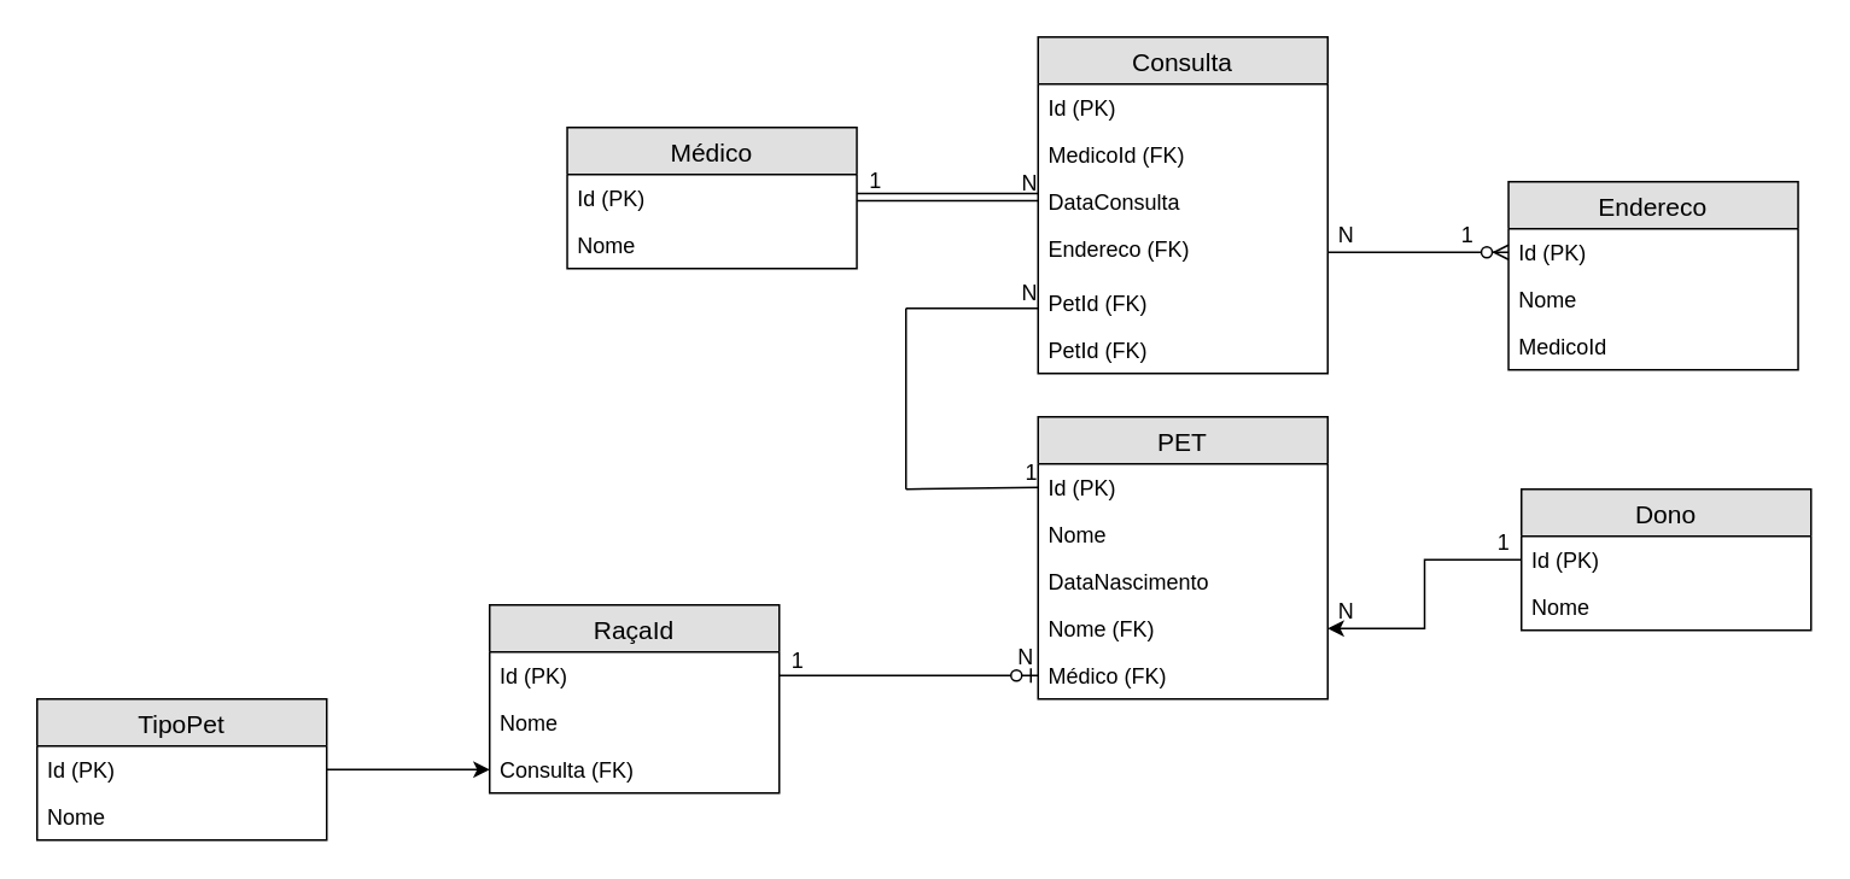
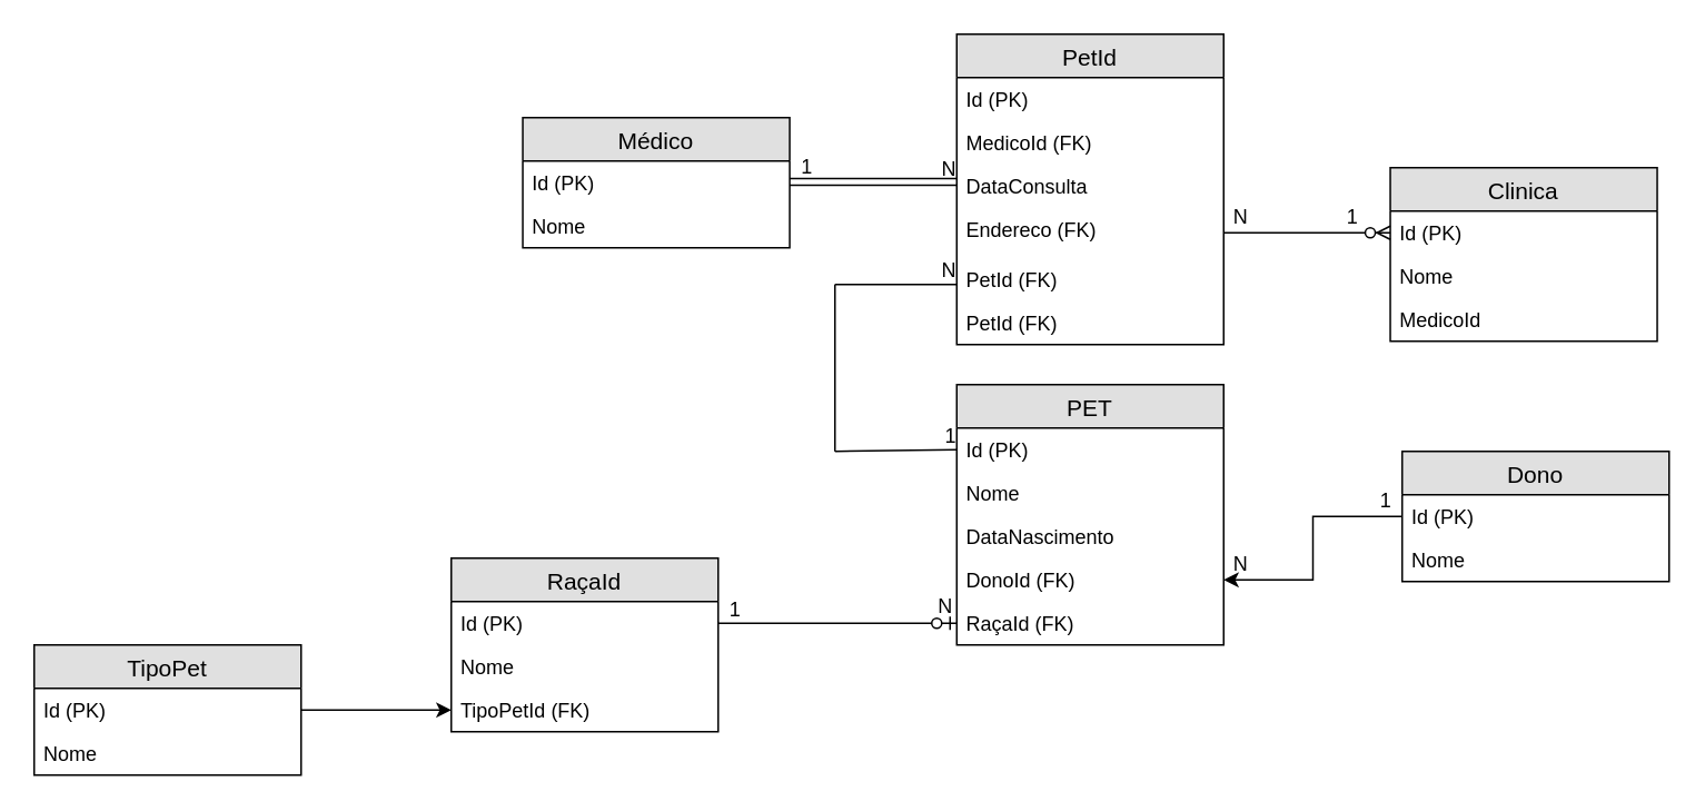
  <mxCell id="0" />
  <mxCell id="1" parent="0" />
- <mxCell id="2" value="Consulta" style="swimlane;fontStyle=0;childLayout=stackLayout;horizontal=1;startSize=26;fillColor=#e0e0e0;horizontalStack=0;resizeParent=1;resizeParentMax=0;resizeLast=0;collapsible=1;marginBottom=0;swimlaneFillColor=#ffffff;align=center;fontSize=14;" vertex="1" parent="1"><mxGeometry x="573" y="20" width="160" height="186" as="geometry" /></mxCell>
+ <mxCell id="2" value="PetId" style="swimlane;fontStyle=0;childLayout=stackLayout;horizontal=1;startSize=26;fillColor=#e0e0e0;horizontalStack=0;resizeParent=1;resizeParentMax=0;resizeLast=0;collapsible=1;marginBottom=0;swimlaneFillColor=#ffffff;align=center;fontSize=14;" vertex="1" parent="1"><mxGeometry x="573" y="20" width="160" height="186" as="geometry" /></mxCell>
  <mxCell id="3" value="Id (PK)" style="text;strokeColor=none;fillColor=none;spacingLeft=4;spacingRight=4;overflow=hidden;rotatable=0;points=[[0,0.5],[1,0.5]];portConstraint=eastwest;fontSize=12;" vertex="1" parent="2"><mxGeometry y="26" width="160" height="26" as="geometry" /></mxCell>
  <mxCell id="4" value="MedicoId (FK)" style="text;strokeColor=none;fillColor=none;spacingLeft=4;spacingRight=4;overflow=hidden;rotatable=0;points=[[0,0.5],[1,0.5]];portConstraint=eastwest;fontSize=12;" vertex="1" parent="2"><mxGeometry y="52" width="160" height="26" as="geometry" /></mxCell>
  <mxCell id="5" value="DataConsulta&#10;" style="text;strokeColor=none;fillColor=none;spacingLeft=4;spacingRight=4;overflow=hidden;rotatable=0;points=[[0,0.5],[1,0.5]];portConstraint=eastwest;fontSize=12;" vertex="1" parent="2"><mxGeometry y="78" width="160" height="26" as="geometry" /></mxCell>
  <mxCell id="6" value="Endereco (FK)" style="text;strokeColor=none;fillColor=none;spacingLeft=4;spacingRight=4;overflow=hidden;rotatable=0;points=[[0,0.5],[1,0.5]];portConstraint=eastwest;fontSize=12;" vertex="1" parent="2"><mxGeometry y="104" width="160" height="30" as="geometry" /></mxCell>
  <mxCell id="7" value="PetId (FK)" style="text;strokeColor=none;fillColor=none;spacingLeft=4;spacingRight=4;overflow=hidden;rotatable=0;points=[[0,0.5],[1,0.5]];portConstraint=eastwest;fontSize=12;" vertex="1" parent="2"><mxGeometry y="134" width="160" height="26" as="geometry" /></mxCell>
  <mxCell id="8" value="PetId (FK)" style="text;strokeColor=none;fillColor=none;spacingLeft=4;spacingRight=4;overflow=hidden;rotatable=0;points=[[0,0.5],[1,0.5]];portConstraint=eastwest;fontSize=12;" vertex="1" parent="2"><mxGeometry y="160" width="160" height="26" as="geometry" /></mxCell>
  <mxCell id="9" value="TipoPet" style="swimlane;fontStyle=0;childLayout=stackLayout;horizontal=1;startSize=26;fillColor=#e0e0e0;horizontalStack=0;resizeParent=1;resizeParentMax=0;resizeLast=0;collapsible=1;marginBottom=0;swimlaneFillColor=#ffffff;align=center;fontSize=14;" vertex="1" parent="1"><mxGeometry x="20" y="386" width="160" height="78" as="geometry" /></mxCell>
  <mxCell id="10" value="Id (PK)" style="text;strokeColor=none;fillColor=none;spacingLeft=4;spacingRight=4;overflow=hidden;rotatable=0;points=[[0,0.5],[1,0.5]];portConstraint=eastwest;fontSize=12;" vertex="1" parent="9"><mxGeometry y="26" width="160" height="26" as="geometry" /></mxCell>
  <mxCell id="11" value="Nome" style="text;strokeColor=none;fillColor=none;spacingLeft=4;spacingRight=4;overflow=hidden;rotatable=0;points=[[0,0.5],[1,0.5]];portConstraint=eastwest;fontSize=12;" vertex="1" parent="9"><mxGeometry y="52" width="160" height="26" as="geometry" /></mxCell>
  <mxCell id="12" value="PET" style="swimlane;fontStyle=0;childLayout=stackLayout;horizontal=1;startSize=26;fillColor=#e0e0e0;horizontalStack=0;resizeParent=1;resizeParentMax=0;resizeLast=0;collapsible=1;marginBottom=0;swimlaneFillColor=#ffffff;align=center;fontSize=14;" vertex="1" parent="1"><mxGeometry x="573" y="230" width="160" height="156" as="geometry" /></mxCell>
  <mxCell id="13" value="Id (PK)" style="text;strokeColor=none;fillColor=none;spacingLeft=4;spacingRight=4;overflow=hidden;rotatable=0;points=[[0,0.5],[1,0.5]];portConstraint=eastwest;fontSize=12;" vertex="1" parent="12"><mxGeometry y="26" width="160" height="26" as="geometry" /></mxCell>
  <mxCell id="14" value="Nome" style="text;strokeColor=none;fillColor=none;spacingLeft=4;spacingRight=4;overflow=hidden;rotatable=0;points=[[0,0.5],[1,0.5]];portConstraint=eastwest;fontSize=12;" vertex="1" parent="12"><mxGeometry y="52" width="160" height="26" as="geometry" /></mxCell>
  <mxCell id="15" value="DataNascimento" style="text;strokeColor=none;fillColor=none;spacingLeft=4;spacingRight=4;overflow=hidden;rotatable=0;points=[[0,0.5],[1,0.5]];portConstraint=eastwest;fontSize=12;" vertex="1" parent="12"><mxGeometry y="78" width="160" height="26" as="geometry" /></mxCell>
- <mxCell id="16" value="Nome (FK)" style="text;strokeColor=none;fillColor=none;spacingLeft=4;spacingRight=4;overflow=hidden;rotatable=0;points=[[0,0.5],[1,0.5]];portConstraint=eastwest;fontSize=12;" vertex="1" parent="12"><mxGeometry y="104" width="160" height="26" as="geometry" /></mxCell>
- <mxCell id="17" value="Médico (FK)" style="text;strokeColor=none;fillColor=none;spacingLeft=4;spacingRight=4;overflow=hidden;rotatable=0;points=[[0,0.5],[1,0.5]];portConstraint=eastwest;fontSize=12;" vertex="1" parent="12"><mxGeometry y="130" width="160" height="26" as="geometry" /></mxCell>
+ <mxCell id="16" value="DonoId (FK)" style="text;strokeColor=none;fillColor=none;spacingLeft=4;spacingRight=4;overflow=hidden;rotatable=0;points=[[0,0.5],[1,0.5]];portConstraint=eastwest;fontSize=12;" vertex="1" parent="12"><mxGeometry y="104" width="160" height="26" as="geometry" /></mxCell>
+ <mxCell id="17" value="RaçaId (FK)" style="text;strokeColor=none;fillColor=none;spacingLeft=4;spacingRight=4;overflow=hidden;rotatable=0;points=[[0,0.5],[1,0.5]];portConstraint=eastwest;fontSize=12;" vertex="1" parent="12"><mxGeometry y="130" width="160" height="26" as="geometry" /></mxCell>
  <mxCell id="18" value="Dono" style="swimlane;fontStyle=0;childLayout=stackLayout;horizontal=1;startSize=26;fillColor=#e0e0e0;horizontalStack=0;resizeParent=1;resizeParentMax=0;resizeLast=0;collapsible=1;marginBottom=0;swimlaneFillColor=#ffffff;align=center;fontSize=14;" vertex="1" parent="1"><mxGeometry x="840" y="270" width="160" height="78" as="geometry" /></mxCell>
  <mxCell id="19" value="Id (PK)" style="text;strokeColor=none;fillColor=none;spacingLeft=4;spacingRight=4;overflow=hidden;rotatable=0;points=[[0,0.5],[1,0.5]];portConstraint=eastwest;fontSize=12;" vertex="1" parent="18"><mxGeometry y="26" width="160" height="26" as="geometry" /></mxCell>
  <mxCell id="20" value="Nome" style="text;strokeColor=none;fillColor=none;spacingLeft=4;spacingRight=4;overflow=hidden;rotatable=0;points=[[0,0.5],[1,0.5]];portConstraint=eastwest;fontSize=12;" vertex="1" parent="18"><mxGeometry y="52" width="160" height="26" as="geometry" /></mxCell>
  <mxCell id="21" value="RaçaId" style="swimlane;fontStyle=0;childLayout=stackLayout;horizontal=1;startSize=26;fillColor=#e0e0e0;horizontalStack=0;resizeParent=1;resizeParentMax=0;resizeLast=0;collapsible=1;marginBottom=0;swimlaneFillColor=#ffffff;align=center;fontSize=14;" vertex="1" parent="1"><mxGeometry x="270" y="334" width="160" height="104" as="geometry" /></mxCell>
  <mxCell id="22" value="Id (PK)" style="text;strokeColor=none;fillColor=none;spacingLeft=4;spacingRight=4;overflow=hidden;rotatable=0;points=[[0,0.5],[1,0.5]];portConstraint=eastwest;fontSize=12;" vertex="1" parent="21"><mxGeometry y="26" width="160" height="26" as="geometry" /></mxCell>
  <mxCell id="23" value="Nome" style="text;strokeColor=none;fillColor=none;spacingLeft=4;spacingRight=4;overflow=hidden;rotatable=0;points=[[0,0.5],[1,0.5]];portConstraint=eastwest;fontSize=12;" vertex="1" parent="21"><mxGeometry y="52" width="160" height="26" as="geometry" /></mxCell>
- <mxCell id="24" value="Consulta (FK)" style="text;strokeColor=none;fillColor=none;spacingLeft=4;spacingRight=4;overflow=hidden;rotatable=0;points=[[0,0.5],[1,0.5]];portConstraint=eastwest;fontSize=12;" vertex="1" parent="21"><mxGeometry y="78" width="160" height="26" as="geometry" /></mxCell>
+ <mxCell id="24" value="TipoPetId (FK)" style="text;strokeColor=none;fillColor=none;spacingLeft=4;spacingRight=4;overflow=hidden;rotatable=0;points=[[0,0.5],[1,0.5]];portConstraint=eastwest;fontSize=12;" vertex="1" parent="21"><mxGeometry y="78" width="160" height="26" as="geometry" /></mxCell>
  <mxCell id="25" value="Médico" style="swimlane;fontStyle=0;childLayout=stackLayout;horizontal=1;startSize=26;fillColor=#e0e0e0;horizontalStack=0;resizeParent=1;resizeParentMax=0;resizeLast=0;collapsible=1;marginBottom=0;swimlaneFillColor=#ffffff;align=center;fontSize=14;" vertex="1" parent="1"><mxGeometry x="312.86" y="70" width="160" height="78" as="geometry" /></mxCell>
  <mxCell id="26" value="Id (PK)" style="text;strokeColor=none;fillColor=none;spacingLeft=4;spacingRight=4;overflow=hidden;rotatable=0;points=[[0,0.5],[1,0.5]];portConstraint=eastwest;fontSize=12;" vertex="1" parent="25"><mxGeometry y="26" width="160" height="26" as="geometry" /></mxCell>
  <mxCell id="27" value="Nome" style="text;strokeColor=none;fillColor=none;spacingLeft=4;spacingRight=4;overflow=hidden;rotatable=0;points=[[0,0.5],[1,0.5]];portConstraint=eastwest;fontSize=12;" vertex="1" parent="25"><mxGeometry y="52" width="160" height="26" as="geometry" /></mxCell>
- <mxCell id="28" value="Endereco" style="swimlane;fontStyle=0;childLayout=stackLayout;horizontal=1;startSize=26;fillColor=#e0e0e0;horizontalStack=0;resizeParent=1;resizeParentMax=0;resizeLast=0;collapsible=1;marginBottom=0;swimlaneFillColor=#ffffff;align=center;fontSize=14;" vertex="1" parent="1"><mxGeometry x="832.86" y="100" width="160" height="104" as="geometry" /></mxCell>
+ <mxCell id="28" value="Clinica" style="swimlane;fontStyle=0;childLayout=stackLayout;horizontal=1;startSize=26;fillColor=#e0e0e0;horizontalStack=0;resizeParent=1;resizeParentMax=0;resizeLast=0;collapsible=1;marginBottom=0;swimlaneFillColor=#ffffff;align=center;fontSize=14;" vertex="1" parent="1"><mxGeometry x="832.86" y="100" width="160" height="104" as="geometry" /></mxCell>
  <mxCell id="29" value="Id (PK)" style="text;strokeColor=none;fillColor=none;spacingLeft=4;spacingRight=4;overflow=hidden;rotatable=0;points=[[0,0.5],[1,0.5]];portConstraint=eastwest;fontSize=12;" vertex="1" parent="28"><mxGeometry y="26" width="160" height="26" as="geometry" /></mxCell>
  <mxCell id="30" value="Nome" style="text;strokeColor=none;fillColor=none;spacingLeft=4;spacingRight=4;overflow=hidden;rotatable=0;points=[[0,0.5],[1,0.5]];portConstraint=eastwest;fontSize=12;" vertex="1" parent="28"><mxGeometry y="52" width="160" height="26" as="geometry" /></mxCell>
  <mxCell id="31" value="MedicoId" style="text;strokeColor=none;fillColor=none;spacingLeft=4;spacingRight=4;overflow=hidden;rotatable=0;points=[[0,0.5],[1,0.5]];portConstraint=eastwest;fontSize=12;" vertex="1" parent="28"><mxGeometry y="78" width="160" height="26" as="geometry" /></mxCell>
  <mxCell id="32" value="" style="edgeStyle=entityRelationEdgeStyle;fontSize=12;html=1;endArrow=ERzeroToOne;endFill=1;exitX=1;exitY=0.5;exitDx=0;exitDy=0;entryX=0;entryY=0.5;entryDx=0;entryDy=0;" edge="1" parent="1" source="22" target="17"><mxGeometry width="100" height="100" relative="1" as="geometry"><mxPoint x="180" y="530" as="sourcePoint" /><mxPoint x="570" y="330" as="targetPoint" /></mxGeometry></mxCell>
  <mxCell id="33" value="" style="shape=link;html=1;rounded=0;" edge="1" parent="1"><mxGeometry relative="1" as="geometry"><mxPoint x="472.86" y="108.5" as="sourcePoint" /><mxPoint x="572.86" y="108.5" as="targetPoint" /></mxGeometry></mxCell>
  <mxCell id="34" value="N" style="resizable=0;html=1;align=right;verticalAlign=bottom;" connectable="0" vertex="1" parent="33"><mxGeometry x="1" relative="1" as="geometry" /></mxCell>
  <mxCell id="35" value="1" style="text;html=1;align=center;verticalAlign=middle;resizable=0;points=[];autosize=1;" vertex="1" parent="1"><mxGeometry x="472.86" y="90" width="20" height="20" as="geometry" /></mxCell>
  <mxCell id="36" value="" style="edgeStyle=entityRelationEdgeStyle;fontSize=12;html=1;endArrow=ERzeroToMany;endFill=1;entryX=0;entryY=0.5;entryDx=0;entryDy=0;exitX=1;exitY=0.5;exitDx=0;exitDy=0;" edge="1" parent="1" source="6" target="29"><mxGeometry width="100" height="100" relative="1" as="geometry"><mxPoint x="780" y="110" as="sourcePoint" /><mxPoint x="880" y="10" as="targetPoint" /></mxGeometry></mxCell>
  <mxCell id="37" value="" style="endArrow=none;html=1;rounded=0;" edge="1" parent="1"><mxGeometry relative="1" as="geometry"><mxPoint x="500" y="170" as="sourcePoint" /><mxPoint x="572.86" y="170" as="targetPoint" /></mxGeometry></mxCell>
  <mxCell id="38" value="N" style="resizable=0;html=1;align=right;verticalAlign=bottom;" connectable="0" vertex="1" parent="37"><mxGeometry x="1" relative="1" as="geometry" /></mxCell>
  <mxCell id="39" value="" style="endArrow=none;html=1;rounded=0;" edge="1" parent="1"><mxGeometry relative="1" as="geometry"><mxPoint x="500" y="170" as="sourcePoint" /><mxPoint x="500" y="270" as="targetPoint" /></mxGeometry></mxCell>
  <mxCell id="40" value="" style="endArrow=none;html=1;rounded=0;exitX=0;exitY=0.5;exitDx=0;exitDy=0;" edge="1" parent="1" source="13"><mxGeometry relative="1" as="geometry"><mxPoint x="500" y="170" as="sourcePoint" /><mxPoint x="500" y="270" as="targetPoint" /></mxGeometry></mxCell>
  <mxCell id="41" value="1" style="resizable=0;html=1;align=right;verticalAlign=bottom;" connectable="0" vertex="1" parent="40"><mxGeometry x="1" relative="1" as="geometry"><mxPoint x="72.85" y="-1" as="offset" /></mxGeometry></mxCell>
  <mxCell id="42" value="N" style="text;html=1;align=center;verticalAlign=middle;resizable=0;points=[];autosize=1;" vertex="1" parent="1"><mxGeometry x="556" y="353" width="20" height="20" as="geometry" /></mxCell>
  <mxCell id="43" value="1" style="text;html=1;align=center;verticalAlign=middle;resizable=0;points=[];autosize=1;" vertex="1" parent="1"><mxGeometry x="430" y="355" width="20" height="20" as="geometry" /></mxCell>
  <mxCell id="44" value="N" style="text;html=1;align=center;verticalAlign=middle;resizable=0;points=[];autosize=1;" vertex="1" parent="1"><mxGeometry x="733" y="120" width="20" height="20" as="geometry" /></mxCell>
  <mxCell id="45" value="1" style="text;html=1;align=center;verticalAlign=middle;resizable=0;points=[];autosize=1;" vertex="1" parent="1"><mxGeometry x="800" y="120" width="20" height="20" as="geometry" /></mxCell>
  <mxCell id="46" style="edgeStyle=orthogonalEdgeStyle;rounded=0;orthogonalLoop=1;jettySize=auto;html=1;exitX=0;exitY=0.5;exitDx=0;exitDy=0;entryX=1;entryY=0.5;entryDx=0;entryDy=0;" edge="1" parent="1" source="19" target="16"><mxGeometry relative="1" as="geometry" /></mxCell>
  <mxCell id="47" value="1" style="text;html=1;align=center;verticalAlign=middle;resizable=0;points=[];autosize=1;" vertex="1" parent="1"><mxGeometry x="820" y="290" width="20" height="20" as="geometry" /></mxCell>
  <mxCell id="48" value="N" style="text;html=1;align=center;verticalAlign=middle;resizable=0;points=[];autosize=1;" vertex="1" parent="1"><mxGeometry x="733" y="328" width="20" height="20" as="geometry" /></mxCell>
  <mxCell id="49" style="edgeStyle=orthogonalEdgeStyle;rounded=0;orthogonalLoop=1;jettySize=auto;html=1;exitX=1;exitY=0.5;exitDx=0;exitDy=0;entryX=0;entryY=0.5;entryDx=0;entryDy=0;" edge="1" parent="1" source="10" target="24"><mxGeometry relative="1" as="geometry" /></mxCell>
